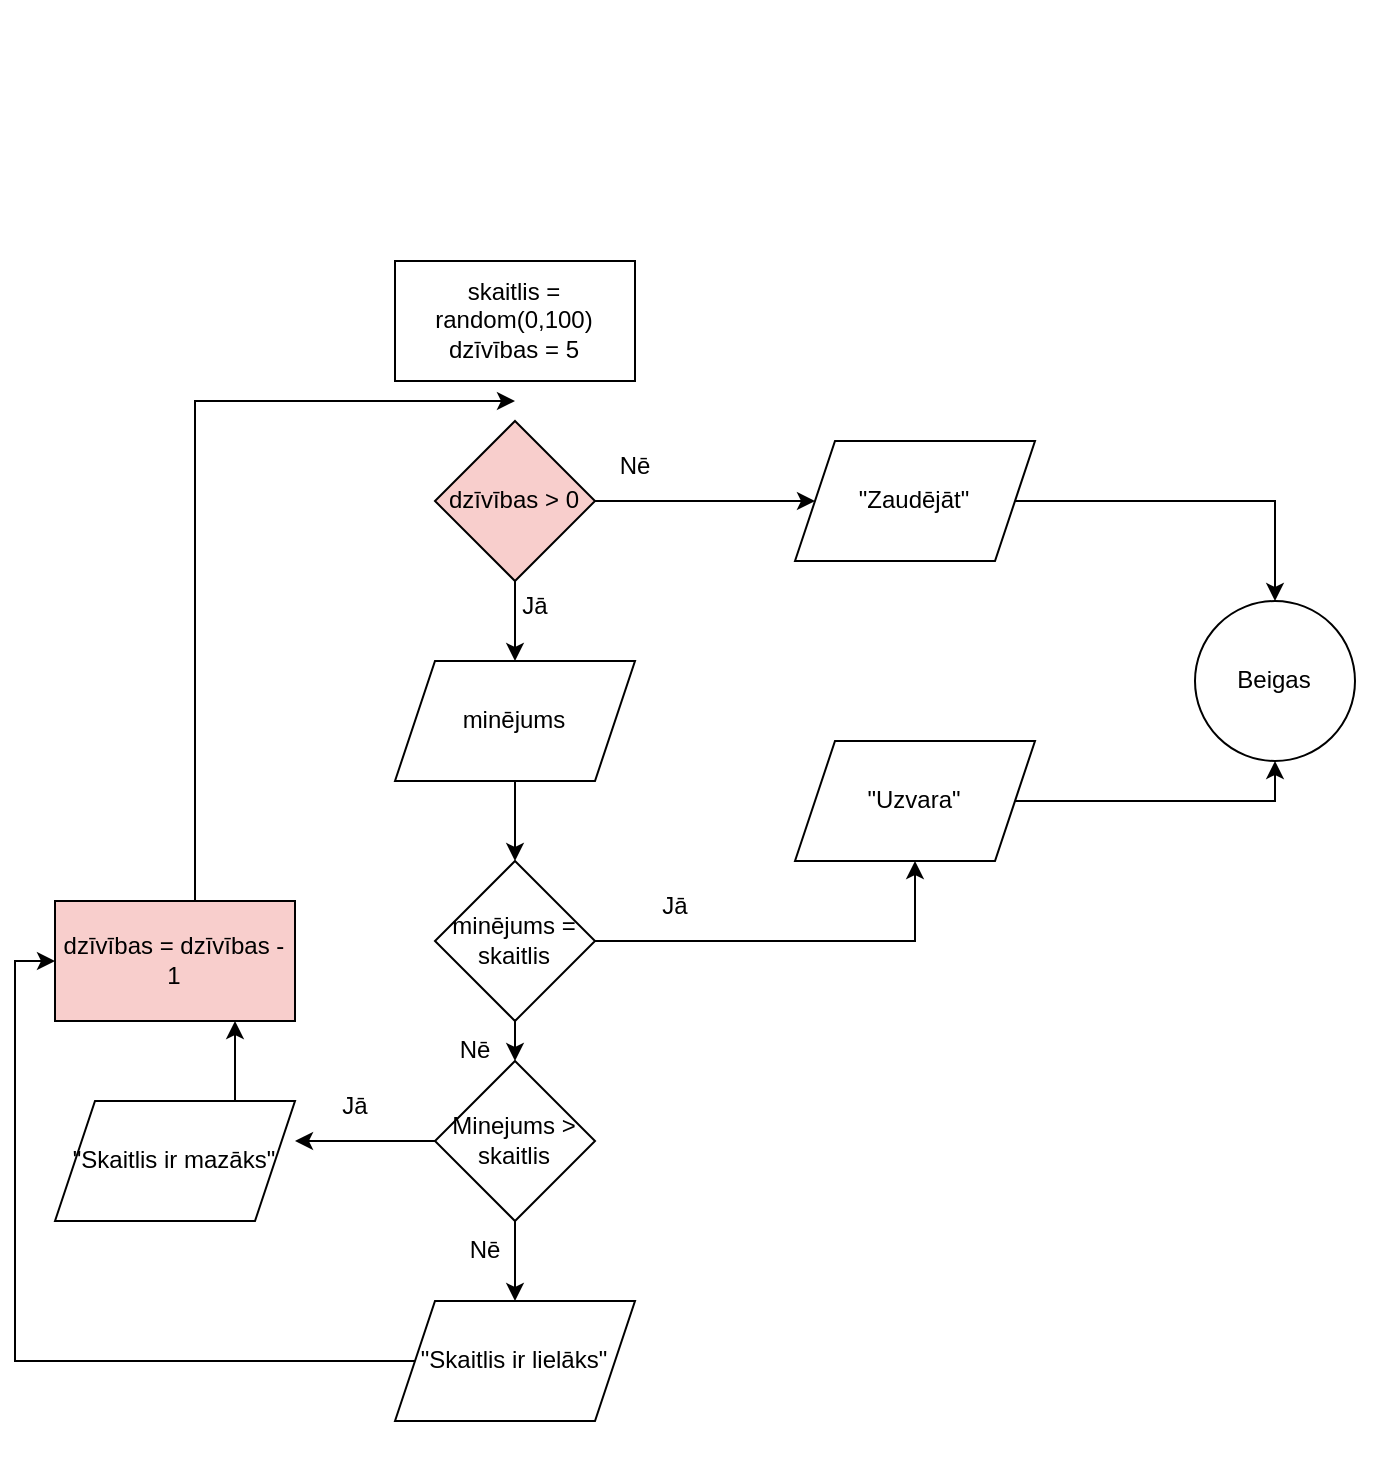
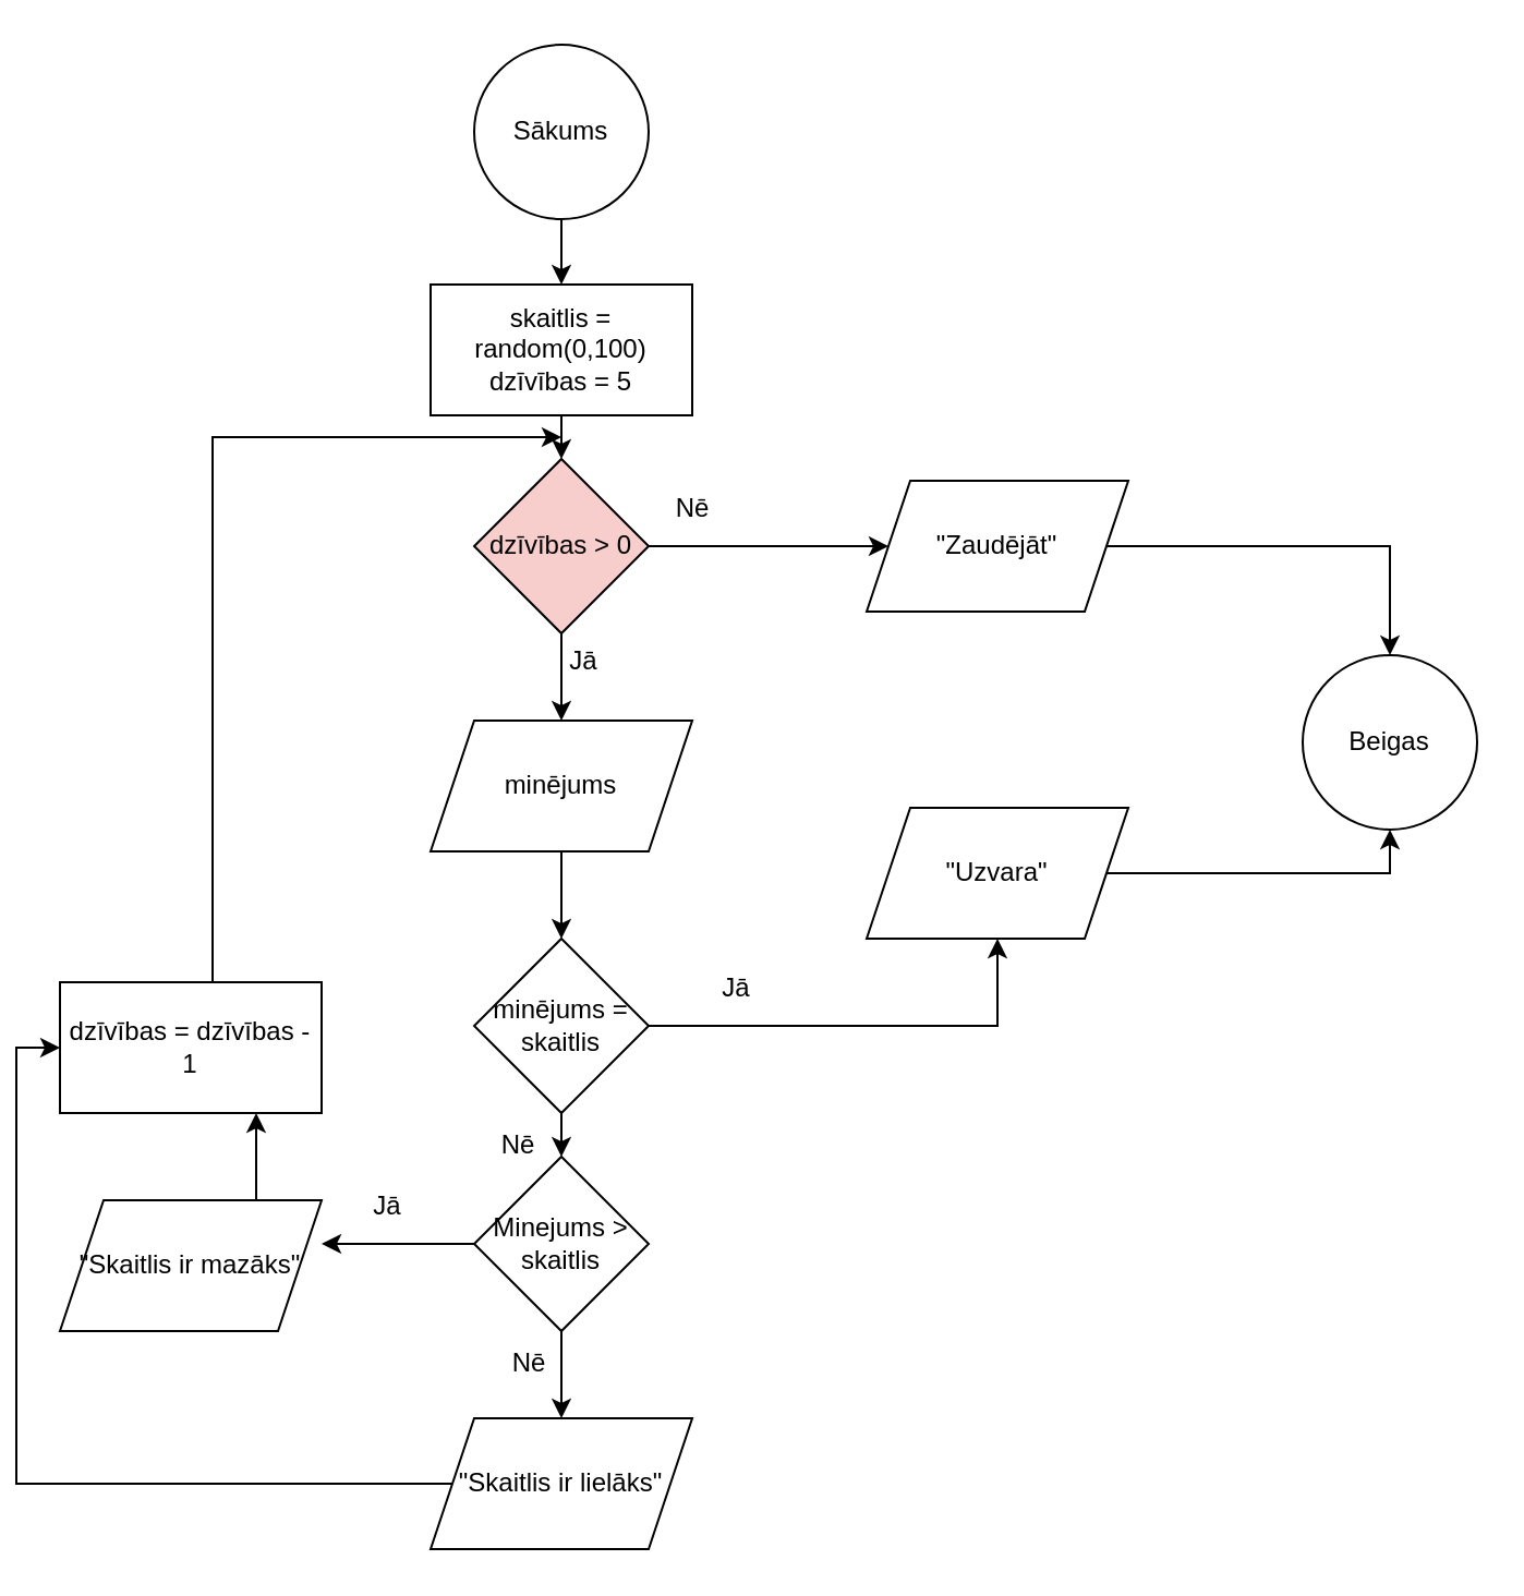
  <mxCell id="0" />
  <mxCell id="1" parent="0" />
+ <mxCell id="2" style="edgeStyle=orthogonalEdgeStyle;rounded=0;orthogonalLoop=1;jettySize=auto;html=1;exitX=0.5;exitY=1;exitDx=0;exitDy=0;entryX=0.5;entryY=0;entryDx=0;entryDy=0;" edge="1" parent="1" source="3" target="5"><mxGeometry relative="1" as="geometry" /></mxCell>
+ <mxCell id="3" value="Sākums" style="ellipse;whiteSpace=wrap;html=1;aspect=fixed;" vertex="1" parent="1"><mxGeometry x="210" y="20" width="80" height="80" as="geometry" /></mxCell>
+ <mxCell id="4" style="edgeStyle=orthogonalEdgeStyle;rounded=0;orthogonalLoop=1;jettySize=auto;html=1;exitX=0.5;exitY=1;exitDx=0;exitDy=0;entryX=0.5;entryY=0;entryDx=0;entryDy=0;" edge="1" parent="1" source="5" target="8"><mxGeometry relative="1" as="geometry" /></mxCell>
  <mxCell id="5" value="&lt;div&gt;skaitlis = random(0,100)&lt;/div&gt;&lt;div&gt;dzīvības = 5&lt;br&gt;&lt;/div&gt;" style="rounded=0;whiteSpace=wrap;html=1;" vertex="1" parent="1"><mxGeometry x="190" y="130" width="120" height="60" as="geometry" /></mxCell>
  <mxCell id="6" style="edgeStyle=orthogonalEdgeStyle;rounded=0;orthogonalLoop=1;jettySize=auto;html=1;exitX=0.5;exitY=1;exitDx=0;exitDy=0;entryX=0.5;entryY=0;entryDx=0;entryDy=0;" edge="1" parent="1" source="8" target="10"><mxGeometry relative="1" as="geometry" /></mxCell>
  <mxCell id="7" style="edgeStyle=orthogonalEdgeStyle;rounded=0;orthogonalLoop=1;jettySize=auto;html=1;exitX=1;exitY=0.5;exitDx=0;exitDy=0;entryX=0;entryY=0.5;entryDx=0;entryDy=0;" edge="1" parent="1" source="8" target="20"><mxGeometry relative="1" as="geometry" /></mxCell>
  <mxCell id="8" value="dzīvības &amp;gt; 0" style="rhombus;whiteSpace=wrap;html=1;fillColor=#f8cecc;" vertex="1" parent="1"><mxGeometry x="210" y="210" width="80" height="80" as="geometry" /></mxCell>
  <mxCell id="9" style="edgeStyle=orthogonalEdgeStyle;rounded=0;orthogonalLoop=1;jettySize=auto;html=1;exitX=0.5;exitY=1;exitDx=0;exitDy=0;entryX=0.5;entryY=0;entryDx=0;entryDy=0;" edge="1" parent="1" source="10" target="13"><mxGeometry relative="1" as="geometry" /></mxCell>
  <mxCell id="10" value="minējums" style="shape=parallelogram;perimeter=parallelogramPerimeter;whiteSpace=wrap;html=1;fixedSize=1;" vertex="1" parent="1"><mxGeometry x="190" y="330" width="120" height="60" as="geometry" /></mxCell>
  <mxCell id="11" style="edgeStyle=orthogonalEdgeStyle;rounded=0;orthogonalLoop=1;jettySize=auto;html=1;exitX=1;exitY=0.5;exitDx=0;exitDy=0;entryX=0.5;entryY=1;entryDx=0;entryDy=0;" edge="1" parent="1" source="13" target="17"><mxGeometry relative="1" as="geometry" /></mxCell>
  <mxCell id="12" style="edgeStyle=orthogonalEdgeStyle;rounded=0;orthogonalLoop=1;jettySize=auto;html=1;exitX=0.5;exitY=1;exitDx=0;exitDy=0;entryX=0.5;entryY=0;entryDx=0;entryDy=0;" edge="1" parent="1" source="13" target="26"><mxGeometry relative="1" as="geometry" /></mxCell>
  <mxCell id="13" value="minējums = skaitlis" style="rhombus;whiteSpace=wrap;html=1;" vertex="1" parent="1"><mxGeometry x="210" y="430" width="80" height="80" as="geometry" /></mxCell>
  <mxCell id="14" style="edgeStyle=orthogonalEdgeStyle;rounded=0;orthogonalLoop=1;jettySize=auto;html=1;exitX=0.5;exitY=0;exitDx=0;exitDy=0;" edge="1" parent="1" source="15"><mxGeometry relative="1" as="geometry"><mxPoint x="250" y="200" as="targetPoint" /><Array as="points"><mxPoint x="90" y="200" /></Array></mxGeometry></mxCell>
- <mxCell id="15" value="dzīvības = dzīvības - 1" style="rounded=0;whiteSpace=wrap;html=1;fillColor=#f8cecc;" vertex="1" parent="1"><mxGeometry x="20" y="450" width="120" height="60" as="geometry" /></mxCell>
+ <mxCell id="15" value="dzīvības = dzīvības - 1" style="rounded=0;whiteSpace=wrap;html=1;" vertex="1" parent="1"><mxGeometry x="20" y="450" width="120" height="60" as="geometry" /></mxCell>
  <mxCell id="16" style="edgeStyle=orthogonalEdgeStyle;rounded=0;orthogonalLoop=1;jettySize=auto;html=1;exitX=1;exitY=0.5;exitDx=0;exitDy=0;entryX=0.5;entryY=1;entryDx=0;entryDy=0;" edge="1" parent="1" source="17" target="18"><mxGeometry relative="1" as="geometry" /></mxCell>
  <mxCell id="17" value="&quot;Uzvara&quot;" style="shape=parallelogram;perimeter=parallelogramPerimeter;whiteSpace=wrap;html=1;fixedSize=1;" vertex="1" parent="1"><mxGeometry x="390" y="370" width="120" height="60" as="geometry" /></mxCell>
  <mxCell id="18" value="Beigas" style="ellipse;whiteSpace=wrap;html=1;aspect=fixed;" vertex="1" parent="1"><mxGeometry x="590" y="300" width="80" height="80" as="geometry" /></mxCell>
  <mxCell id="19" style="edgeStyle=orthogonalEdgeStyle;rounded=0;orthogonalLoop=1;jettySize=auto;html=1;exitX=1;exitY=0.5;exitDx=0;exitDy=0;entryX=0.5;entryY=0;entryDx=0;entryDy=0;" edge="1" parent="1" source="20" target="18"><mxGeometry relative="1" as="geometry" /></mxCell>
  <mxCell id="20" value="&quot;Zaudējāt&quot;" style="shape=parallelogram;perimeter=parallelogramPerimeter;whiteSpace=wrap;html=1;fixedSize=1;" vertex="1" parent="1"><mxGeometry x="390" y="220" width="120" height="60" as="geometry" /></mxCell>
  <mxCell id="21" value="Nē" style="text;html=1;align=center;verticalAlign=middle;resizable=0;points=[];autosize=1;strokeColor=none;fillColor=none;" vertex="1" parent="1"><mxGeometry x="290" y="218" width="40" height="30" as="geometry" /></mxCell>
  <mxCell id="22" value="Jā" style="text;html=1;align=center;verticalAlign=middle;resizable=0;points=[];autosize=1;strokeColor=none;fillColor=none;" vertex="1" parent="1"><mxGeometry x="240" y="288" width="40" height="30" as="geometry" /></mxCell>
  <mxCell id="23" value="Jā" style="text;html=1;align=center;verticalAlign=middle;resizable=0;points=[];autosize=1;strokeColor=none;fillColor=none;" vertex="1" parent="1"><mxGeometry x="310" y="438" width="40" height="30" as="geometry" /></mxCell>
  <mxCell id="24" style="edgeStyle=orthogonalEdgeStyle;rounded=0;orthogonalLoop=1;jettySize=auto;html=1;exitX=0.5;exitY=1;exitDx=0;exitDy=0;" edge="1" parent="1" source="26"><mxGeometry relative="1" as="geometry"><mxPoint x="250" y="650" as="targetPoint" /></mxGeometry></mxCell>
  <mxCell id="25" style="edgeStyle=orthogonalEdgeStyle;rounded=0;orthogonalLoop=1;jettySize=auto;html=1;exitX=0;exitY=0.5;exitDx=0;exitDy=0;" edge="1" parent="1" source="26"><mxGeometry relative="1" as="geometry"><mxPoint x="140" y="570" as="targetPoint" /></mxGeometry></mxCell>
  <mxCell id="26" value="Minejums &amp;gt; skaitlis" style="rhombus;whiteSpace=wrap;html=1;" vertex="1" parent="1"><mxGeometry x="210" y="530" width="80" height="80" as="geometry" /></mxCell>
  <mxCell id="27" value="Nē" style="text;html=1;align=center;verticalAlign=middle;resizable=0;points=[];autosize=1;strokeColor=none;fillColor=none;" vertex="1" parent="1"><mxGeometry x="215" y="610" width="40" height="30" as="geometry" /></mxCell>
  <mxCell id="28" value="Jā" style="text;html=1;align=center;verticalAlign=middle;resizable=0;points=[];autosize=1;strokeColor=none;fillColor=none;" vertex="1" parent="1"><mxGeometry x="150" y="538" width="40" height="30" as="geometry" /></mxCell>
  <mxCell id="29" style="edgeStyle=orthogonalEdgeStyle;rounded=0;orthogonalLoop=1;jettySize=auto;html=1;exitX=0.75;exitY=0;exitDx=0;exitDy=0;entryX=0.75;entryY=1;entryDx=0;entryDy=0;" edge="1" parent="1" source="30" target="15"><mxGeometry relative="1" as="geometry" /></mxCell>
  <mxCell id="30" value="&quot;Skaitlis ir mazāks&quot;" style="shape=parallelogram;perimeter=parallelogramPerimeter;whiteSpace=wrap;html=1;fixedSize=1;" vertex="1" parent="1"><mxGeometry x="20" y="550" width="120" height="60" as="geometry" /></mxCell>
  <mxCell id="31" value="Nē" style="text;html=1;align=center;verticalAlign=middle;resizable=0;points=[];autosize=1;strokeColor=none;fillColor=none;" vertex="1" parent="1"><mxGeometry x="210" y="510" width="40" height="30" as="geometry" /></mxCell>
  <mxCell id="32" style="edgeStyle=orthogonalEdgeStyle;rounded=0;orthogonalLoop=1;jettySize=auto;html=1;exitX=0;exitY=0.5;exitDx=0;exitDy=0;entryX=0;entryY=0.5;entryDx=0;entryDy=0;" edge="1" parent="1" source="33" target="15"><mxGeometry relative="1" as="geometry" /></mxCell>
  <mxCell id="33" value="&quot;Skaitlis ir lielāks&quot;" style="shape=parallelogram;perimeter=parallelogramPerimeter;whiteSpace=wrap;html=1;fixedSize=1;" vertex="1" parent="1"><mxGeometry x="190" y="650" width="120" height="60" as="geometry" /></mxCell>
